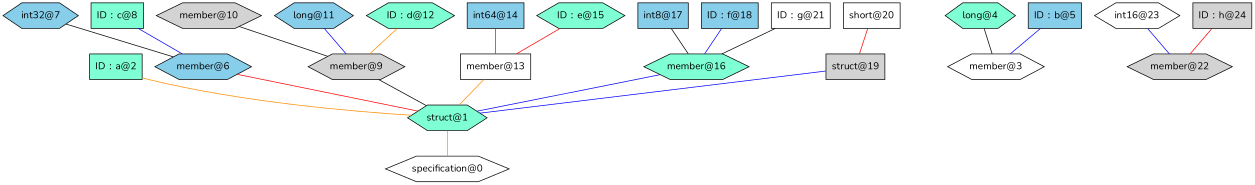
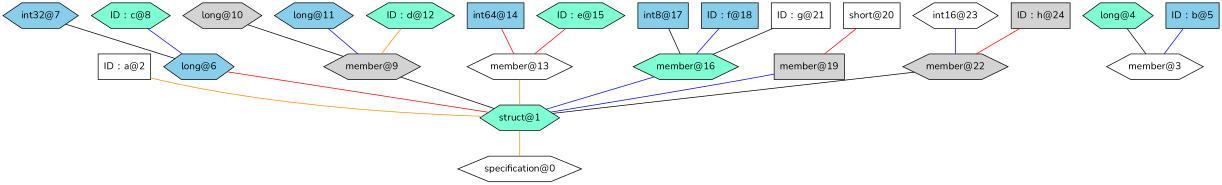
  graph {
    fontname=Nunito
    node [fillcolor=white fontname=Nunito shape=hexagon style=filled]
    edge [color=black fontname=Nunito]
    "specification@0"
    "struct@1" [fillcolor=aquamarine]
-   "ID：a@2" [fillcolor=aquamarine shape=box]
+   "ID：a@2" [shape=box]
    "member@3"
-   "member@6" [fillcolor=skyblue]
+   "member@6" [fillcolor=skyblue label="long@6"]
    "member@9" [fillcolor=lightgrey]
-   "member@13" [shape=box]
+   "member@13"
    "member@16" [fillcolor=aquamarine]
-   "member@19" [fillcolor=lightgrey shape=box label="struct@19"]
+   "member@19" [fillcolor=lightgrey shape=box]
    "member@22" [fillcolor=lightgrey]
    "long@4" [fillcolor=aquamarine]
    "ID：b@5" [fillcolor=skyblue shape=box]
    "int32@7" [fillcolor=skyblue]
-   "ID：c@8" [fillcolor=aquamarine shape=box]
-   "long@10" [fillcolor=lightgrey label="member@10"]
+   "ID：c@8" [fillcolor=aquamarine]
+   "long@10" [fillcolor=lightgrey]
    "long@11" [fillcolor=skyblue]
    "ID：d@12" [fillcolor=aquamarine]
    "int64@14" [fillcolor=skyblue shape=box]
    "ID：e@15" [fillcolor=aquamarine]
    "int8@17" [fillcolor=skyblue shape=box]
    "ID：f@18" [fillcolor=skyblue shape=box]
    "short@20" [shape=box]
    "ID：g@21" [shape=box]
    "int16@23"
    "ID：h@24" [fillcolor=lightgrey shape=box]
    subgraph sub_1 {
      rank=same
      "specification@0"
    }
    subgraph sub_2 {
      rank=same
      "struct@1"
    }
    subgraph sub_3 {
      rank=same
      "ID：a@2"
      "member@3"
      "member@6"
      "member@9"
      "member@13"
      "member@16"
      "member@19"
      "member@22"
    }
    subgraph sub_4 {
      rank=same
      "long@4"
      "ID：b@5"
      "int32@7"
      "ID：c@8"
      "long@10"
      "long@11"
      "ID：d@12"
      "int64@14"
      "ID：e@15"
      "int8@17"
      "ID：f@18"
      "short@20"
      "ID：g@21"
      "int16@23"
      "ID：h@24"
    }
    "struct@1" -- "specification@0" [color=darkorange]
    "ID：a@2" -- "struct@1" [color=darkorange]
    "member@6" -- "struct@1" [color=red]
    "member@9" -- "struct@1"
    "member@13" -- "struct@1" [color=darkorange]
    "member@16" -- "struct@1" [color=blue]
    "member@19" -- "struct@1" [color=blue]
+   "member@22" -- "struct@1"
    "long@4" -- "member@3"
    "ID：b@5" -- "member@3" [color=blue]
    "int32@7" -- "member@6"
    "ID：c@8" -- "member@6" [color=blue]
    "long@10" -- "member@9"
    "long@11" -- "member@9" [color=blue]
    "ID：d@12" -- "member@9" [color=darkorange]
    "int64@14" -- "member@13" [color=red]
    "ID：e@15" -- "member@13" [color=red]
    "int8@17" -- "member@16"
    "ID：f@18" -- "member@16" [color=blue]
    "short@20" -- "member@19" [color=red]
    "ID：g@21" -- "member@16"
    "int16@23" -- "member@22" [color=blue]
    "ID：h@24" -- "member@22" [color=red]
  }
